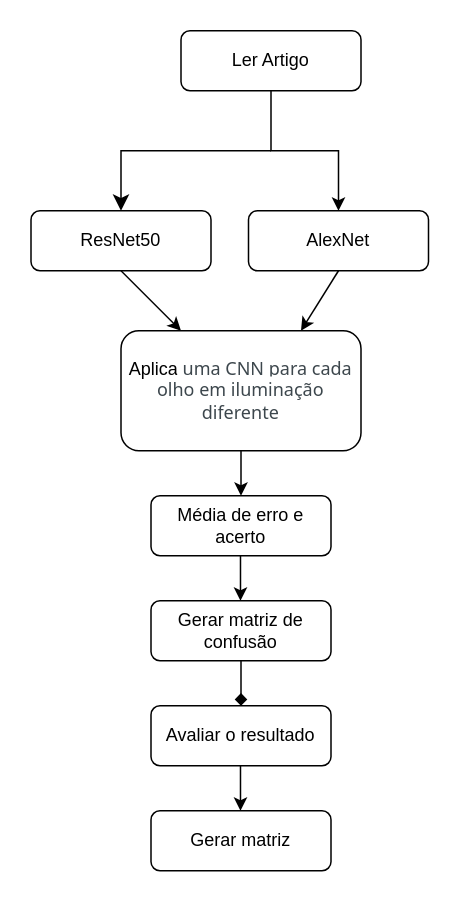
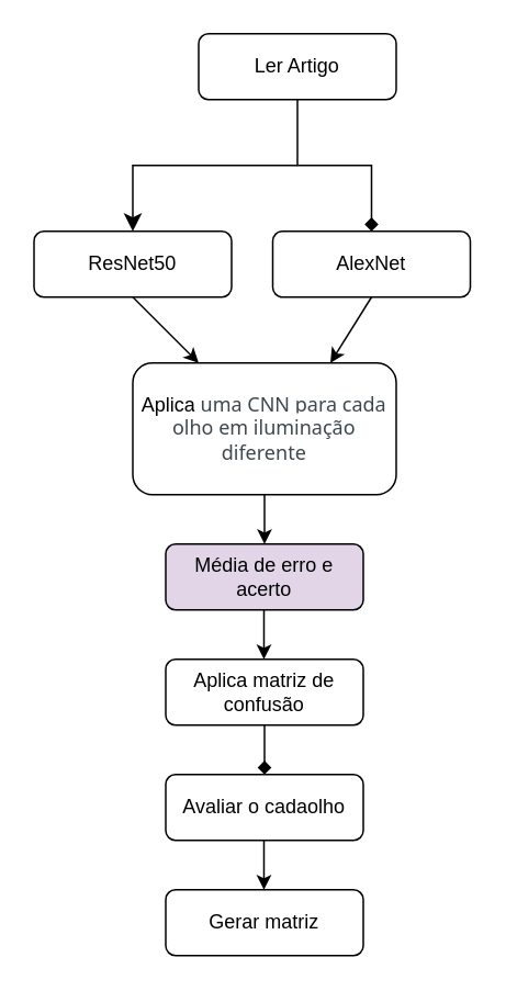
  <mxCell id="0" />
  <mxCell id="1" parent="0" />
- <mxCell id="2" value="" style="edgeStyle=orthogonalEdgeStyle;rounded=0;orthogonalLoop=1;jettySize=auto;html=1;" edge="1" parent="1" source="3" target="5"><mxGeometry relative="1" as="geometry" /></mxCell>
+ <mxCell id="2" value="" style="edgeStyle=orthogonalEdgeStyle;rounded=0;orthogonalLoop=1;jettySize=auto;html=1;endArrow=diamond;" edge="1" parent="1" source="3" target="5"><mxGeometry relative="1" as="geometry" /></mxCell>
  <mxCell id="3" value="Ler Artigo" style="rounded=1;whiteSpace=wrap;html=1;fontSize=12;glass=0;strokeWidth=1;shadow=0;" parent="1" vertex="1"><mxGeometry x="120" y="20" width="120" height="40" as="geometry" /></mxCell>
  <mxCell id="4" value="ResNet50" style="rounded=1;whiteSpace=wrap;html=1;fontSize=12;glass=0;strokeWidth=1;shadow=0;" parent="1" vertex="1"><mxGeometry x="20" y="140" width="120" height="40" as="geometry" /></mxCell>
  <mxCell id="5" value="AlexNet" style="rounded=1;whiteSpace=wrap;html=1;fontSize=12;glass=0;strokeWidth=1;shadow=0;" parent="1" vertex="1"><mxGeometry x="165" y="140" width="120" height="40" as="geometry" /></mxCell>
  <mxCell id="6" value="&lt;font style=&quot;font-size: 12px;&quot;&gt;Aplica&lt;span style=&quot;-webkit-tap-highlight-color: rgba(0, 0, 0, 0); box-sizing: border-box; color: rgb(61, 71, 77); font-family: Lora, Avenir, &amp;quot;Avenir Next&amp;quot;, &amp;quot;Segoe UI&amp;quot;, Helvetica, Arial, &amp;quot;sans-serif&amp;quot;; text-align: start; background-color: rgb(255, 255, 255); font-size: 12px;&quot; data-token-id=&quot;1&quot; class=&quot;react-editor-token react-editor-whitespace-token&quot;&gt; &lt;/span&gt;&lt;span style=&quot;-webkit-tap-highlight-color: rgba(0, 0, 0, 0); box-sizing: border-box; color: rgb(61, 71, 77); font-family: Lora, Avenir, &amp;quot;Avenir Next&amp;quot;, &amp;quot;Segoe UI&amp;quot;, Helvetica, Arial, &amp;quot;sans-serif&amp;quot;; text-align: start; background-color: rgb(255, 255, 255); font-size: 12px;&quot; data-token-id=&quot;2&quot; class=&quot;react-editor-token react-editor-text-token&quot;&gt;uma&lt;/span&gt;&lt;span style=&quot;-webkit-tap-highlight-color: rgba(0, 0, 0, 0); box-sizing: border-box; color: rgb(61, 71, 77); font-family: Lora, Avenir, &amp;quot;Avenir Next&amp;quot;, &amp;quot;Segoe UI&amp;quot;, Helvetica, Arial, &amp;quot;sans-serif&amp;quot;; text-align: start; background-color: rgb(255, 255, 255); font-size: 12px;&quot; data-token-id=&quot;3&quot; class=&quot;react-editor-token react-editor-whitespace-token&quot;&gt; &lt;/span&gt;&lt;span style=&quot;-webkit-tap-highlight-color: rgba(0, 0, 0, 0); box-sizing: border-box; color: rgb(61, 71, 77); font-family: Lora, Avenir, &amp;quot;Avenir Next&amp;quot;, &amp;quot;Segoe UI&amp;quot;, Helvetica, Arial, &amp;quot;sans-serif&amp;quot;; text-align: start; background-color: rgb(255, 255, 255); font-size: 12px;&quot; data-token-id=&quot;4&quot; class=&quot;react-editor-token react-editor-text-token&quot;&gt;CNN&lt;/span&gt;&lt;span style=&quot;-webkit-tap-highlight-color: rgba(0, 0, 0, 0); box-sizing: border-box; color: rgb(61, 71, 77); font-family: Lora, Avenir, &amp;quot;Avenir Next&amp;quot;, &amp;quot;Segoe UI&amp;quot;, Helvetica, Arial, &amp;quot;sans-serif&amp;quot;; text-align: start; background-color: rgb(255, 255, 255); font-size: 12px;&quot; data-token-id=&quot;5&quot; class=&quot;react-editor-token react-editor-whitespace-token&quot;&gt; &lt;/span&gt;&lt;span style=&quot;-webkit-tap-highlight-color: rgba(0, 0, 0, 0); box-sizing: border-box; color: rgb(61, 71, 77); font-family: Lora, Avenir, &amp;quot;Avenir Next&amp;quot;, &amp;quot;Segoe UI&amp;quot;, Helvetica, Arial, &amp;quot;sans-serif&amp;quot;; text-align: start; background-color: rgb(255, 255, 255); font-size: 12px;&quot; data-token-id=&quot;6&quot; class=&quot;react-editor-token react-editor-text-token&quot;&gt;para&lt;/span&gt;&lt;span style=&quot;-webkit-tap-highlight-color: rgba(0, 0, 0, 0); box-sizing: border-box; color: rgb(61, 71, 77); font-family: Lora, Avenir, &amp;quot;Avenir Next&amp;quot;, &amp;quot;Segoe UI&amp;quot;, Helvetica, Arial, &amp;quot;sans-serif&amp;quot;; text-align: start; background-color: rgb(255, 255, 255); font-size: 12px;&quot; data-token-id=&quot;7&quot; class=&quot;react-editor-token react-editor-whitespace-token&quot;&gt; &lt;/span&gt;&lt;span style=&quot;-webkit-tap-highlight-color: rgba(0, 0, 0, 0); box-sizing: border-box; color: rgb(61, 71, 77); font-family: Lora, Avenir, &amp;quot;Avenir Next&amp;quot;, &amp;quot;Segoe UI&amp;quot;, Helvetica, Arial, &amp;quot;sans-serif&amp;quot;; text-align: start; background-color: rgb(255, 255, 255); font-size: 12px;&quot; data-token-id=&quot;8&quot; class=&quot;react-editor-token react-editor-text-token&quot;&gt;cada&lt;br style=&quot;font-size: 12px;&quot;&gt;olho&lt;/span&gt;&lt;span style=&quot;-webkit-tap-highlight-color: rgba(0, 0, 0, 0); box-sizing: border-box; color: rgb(61, 71, 77); font-family: Lora, Avenir, &amp;quot;Avenir Next&amp;quot;, &amp;quot;Segoe UI&amp;quot;, Helvetica, Arial, &amp;quot;sans-serif&amp;quot;; text-align: start; background-color: rgb(255, 255, 255); font-size: 12px;&quot; data-token-id=&quot;9&quot; class=&quot;react-editor-token react-editor-whitespace-token&quot;&gt; &lt;/span&gt;&lt;span style=&quot;-webkit-tap-highlight-color: rgba(0, 0, 0, 0); box-sizing: border-box; color: rgb(61, 71, 77); font-family: Lora, Avenir, &amp;quot;Avenir Next&amp;quot;, &amp;quot;Segoe UI&amp;quot;, Helvetica, Arial, &amp;quot;sans-serif&amp;quot;; text-align: start; background-color: rgb(255, 255, 255); font-size: 12px;&quot; data-token-id=&quot;10&quot; class=&quot;react-editor-token react-editor-text-token&quot;&gt;em&lt;/span&gt;&lt;span style=&quot;-webkit-tap-highlight-color: rgba(0, 0, 0, 0); box-sizing: border-box; color: rgb(61, 71, 77); font-family: Lora, Avenir, &amp;quot;Avenir Next&amp;quot;, &amp;quot;Segoe UI&amp;quot;, Helvetica, Arial, &amp;quot;sans-serif&amp;quot;; text-align: start; background-color: rgb(255, 255, 255); font-size: 12px;&quot; data-token-id=&quot;11&quot; class=&quot;react-editor-token react-editor-whitespace-token&quot;&gt; &lt;/span&gt;&lt;span style=&quot;-webkit-tap-highlight-color: rgba(0, 0, 0, 0); box-sizing: border-box; color: rgb(61, 71, 77); font-family: Lora, Avenir, &amp;quot;Avenir Next&amp;quot;, &amp;quot;Segoe UI&amp;quot;, Helvetica, Arial, &amp;quot;sans-serif&amp;quot;; text-align: start; background-color: rgb(255, 255, 255); font-size: 12px;&quot; data-token-id=&quot;12&quot; class=&quot;react-editor-token react-editor-text-token&quot;&gt;iluminação&lt;br style=&quot;font-size: 12px;&quot;&gt;diferente&lt;/span&gt;&lt;/font&gt;" style="rounded=1;whiteSpace=wrap;html=1;fontSize=12;glass=0;strokeWidth=1;shadow=0;" parent="1" vertex="1"><mxGeometry x="80" y="220" width="160" height="80" as="geometry" /></mxCell>
  <mxCell id="7" value="" style="edgeStyle=segmentEdgeStyle;endArrow=classic;html=1;curved=0;rounded=0;endSize=8;startSize=8;" edge="1" parent="1"><mxGeometry width="50" height="50" relative="1" as="geometry"><mxPoint x="180" y="100" as="sourcePoint" /><mxPoint x="80" y="140" as="targetPoint" /><Array as="points"><mxPoint x="80" y="100" /></Array></mxGeometry></mxCell>
  <mxCell id="8" value="" style="endArrow=classic;html=1;rounded=0;fontSize=12;exitX=0.5;exitY=1;exitDx=0;exitDy=0;entryX=0.25;entryY=0;entryDx=0;entryDy=0;" edge="1" parent="1" source="4" target="6"><mxGeometry width="50" height="50" relative="1" as="geometry"><mxPoint x="100" y="280" as="sourcePoint" /><mxPoint x="150" y="230" as="targetPoint" /></mxGeometry></mxCell>
  <mxCell id="9" value="" style="endArrow=classic;html=1;rounded=0;fontSize=12;exitX=0.5;exitY=1;exitDx=0;exitDy=0;entryX=0.75;entryY=0;entryDx=0;entryDy=0;" edge="1" parent="1" source="5" target="6"><mxGeometry width="50" height="50" relative="1" as="geometry"><mxPoint x="90" y="190" as="sourcePoint" /><mxPoint x="170" y="250" as="targetPoint" /></mxGeometry></mxCell>
- <mxCell id="10" value="Média de erro e acerto" style="rounded=1;whiteSpace=wrap;html=1;fontSize=12;glass=0;strokeWidth=1;shadow=0;" vertex="1" parent="1"><mxGeometry x="100" y="330" width="120" height="40" as="geometry" /></mxCell>
- <mxCell id="11" value="Gerar matriz de confusão" style="rounded=1;whiteSpace=wrap;html=1;fontSize=12;glass=0;strokeWidth=1;shadow=0;" vertex="1" parent="1"><mxGeometry x="100" y="400" width="120" height="40" as="geometry" /></mxCell>
+ <mxCell id="10" value="Média de erro e acerto" style="rounded=1;whiteSpace=wrap;html=1;fontSize=12;glass=0;strokeWidth=1;shadow=0;fillColor=#e1d5e7;" vertex="1" parent="1"><mxGeometry x="100" y="330" width="120" height="40" as="geometry" /></mxCell>
+ <mxCell id="11" value="Aplica matriz de confusão" style="rounded=1;whiteSpace=wrap;html=1;fontSize=12;glass=0;strokeWidth=1;shadow=0;" vertex="1" parent="1"><mxGeometry x="100" y="400" width="120" height="40" as="geometry" /></mxCell>
  <mxCell id="12" value="" style="endArrow=classic;html=1;rounded=0;fontSize=12;exitX=0.5;exitY=1;exitDx=0;exitDy=0;entryX=0.5;entryY=0;entryDx=0;entryDy=0;" edge="1" parent="1" source="6" target="10"><mxGeometry width="50" height="50" relative="1" as="geometry"><mxPoint x="100" y="300" as="sourcePoint" /><mxPoint x="150" y="250" as="targetPoint" /></mxGeometry></mxCell>
  <mxCell id="13" value="" style="endArrow=classic;html=1;rounded=0;fontSize=12;exitX=0.5;exitY=1;exitDx=0;exitDy=0;entryX=0.5;entryY=0;entryDx=0;entryDy=0;" edge="1" parent="1"><mxGeometry width="50" height="50" relative="1" as="geometry"><mxPoint x="159.66" y="370" as="sourcePoint" /><mxPoint x="159.66" y="400" as="targetPoint" /></mxGeometry></mxCell>
- <mxCell id="14" value="Avaliar o resultado" style="rounded=1;whiteSpace=wrap;html=1;fontSize=12;glass=0;strokeWidth=1;shadow=0;" vertex="1" parent="1"><mxGeometry x="100" y="470" width="120" height="40" as="geometry" /></mxCell>
+ <mxCell id="14" value="Avaliar o cadaolho" style="rounded=1;whiteSpace=wrap;html=1;fontSize=12;glass=0;strokeWidth=1;shadow=0;" vertex="1" parent="1"><mxGeometry x="100" y="470" width="120" height="40" as="geometry" /></mxCell>
  <mxCell id="15" value="Gerar matriz" style="rounded=1;whiteSpace=wrap;html=1;fontSize=12;glass=0;strokeWidth=1;shadow=0;labelBackgroundColor=none;" vertex="1" parent="1"><mxGeometry x="100" y="540" width="120" height="40" as="geometry" /></mxCell>
  <mxCell id="16" value="" style="endArrow=diamond;html=1;rounded=0;fontSize=12;exitX=0.5;exitY=1;exitDx=0;exitDy=0;entryX=0.5;entryY=0;entryDx=0;entryDy=0;" edge="1" parent="1" source="11" target="14"><mxGeometry width="50" height="50" relative="1" as="geometry"><mxPoint x="100" y="470" as="sourcePoint" /><mxPoint x="150" y="420" as="targetPoint" /></mxGeometry></mxCell>
  <mxCell id="17" value="" style="endArrow=classic;html=1;rounded=0;fontSize=12;exitX=0.5;exitY=1;exitDx=0;exitDy=0;entryX=0.5;entryY=0;entryDx=0;entryDy=0;" edge="1" parent="1"><mxGeometry width="50" height="50" relative="1" as="geometry"><mxPoint x="159.66" y="510" as="sourcePoint" /><mxPoint x="159.66" y="540" as="targetPoint" /><Array as="points"><mxPoint x="159.66" y="510" /></Array></mxGeometry></mxCell>
